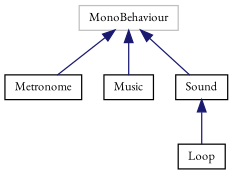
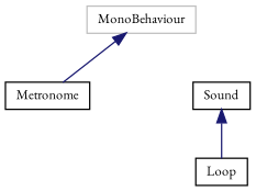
  digraph {
    fontname="EB Garamond"
    rankdir=TB
    node [color=black fillcolor=white fontname="EB Garamond" fontsize=10 shape=record style=filled]
    edge [color=midnightblue dir=back fontname="EB Garamond" fontsize=10 labelfontname=Helvetica labelfontsize=10 style=solid]
    n1 [color=grey75 height=0.2 label=MonoBehaviour width=0.4]
    n2 [height=0.2 label=Metronome width=0.4]
-   n3 [height=0.2 label=Music width=0.4]
    n4 [height=0.2 label=Sound width=0.4]
    n5 [height=0.2 label=Loop width=0.4]
    n1 -> n2
-   n1 -> n3
-   n1 -> n4
    n4 -> n5
  }
